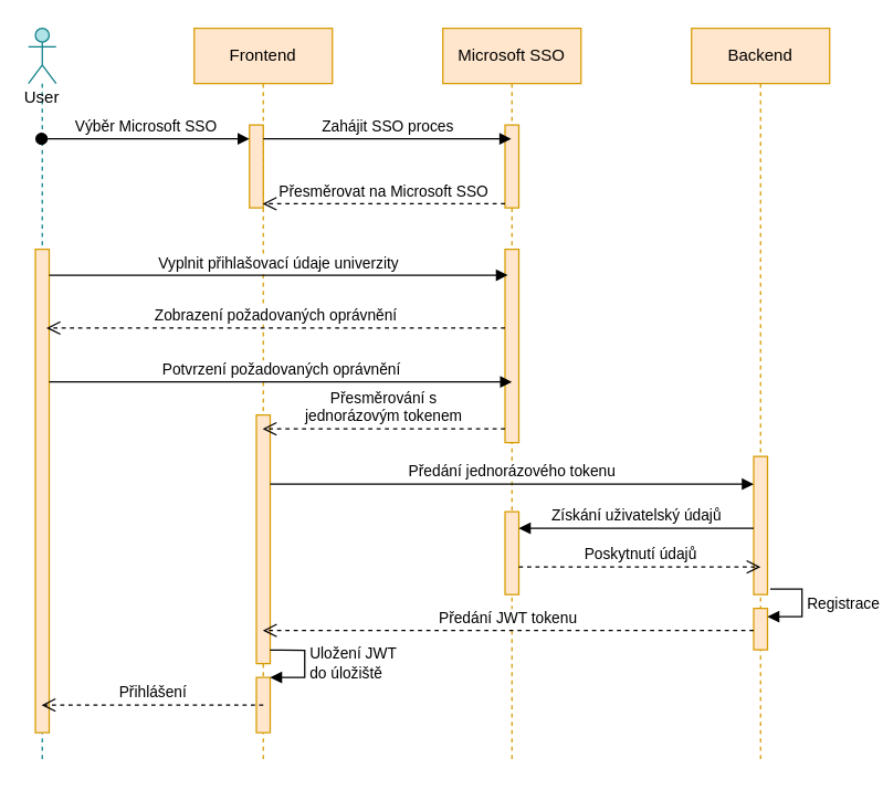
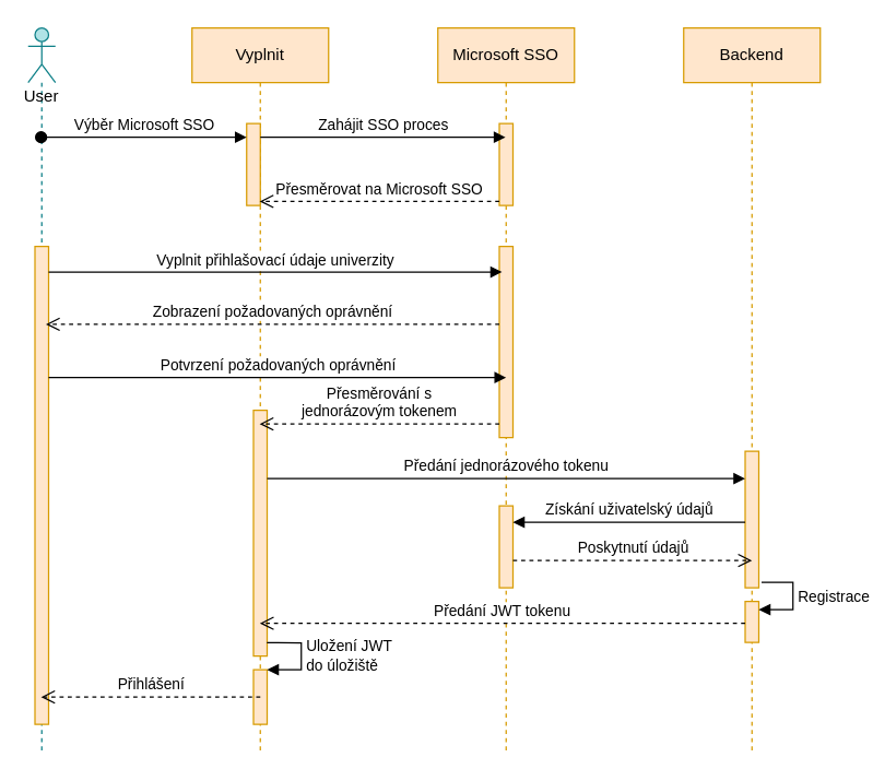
  <mxCell id="0" />
  <mxCell id="1" parent="0" />
  <mxCell id="2" value="User&lt;br&gt;" style="shape=umlLifeline;participant=umlActor;perimeter=lifelinePerimeter;whiteSpace=wrap;html=1;container=1;collapsible=0;recursiveResize=0;verticalAlign=top;spacingTop=36;outlineConnect=0;fillColor=#b0e3e6;strokeColor=#0e8088;" vertex="1" parent="1"><mxGeometry x="20" y="20" width="20" height="530" as="geometry" /></mxCell>
  <mxCell id="3" value="" style="html=1;points=[];perimeter=orthogonalPerimeter;fillColor=#ffe6cc;strokeColor=#d79b00;" vertex="1" parent="2"><mxGeometry x="5" y="160" width="10" height="350" as="geometry" /></mxCell>
- <mxCell id="4" value="Frontend" style="shape=umlLifeline;perimeter=lifelinePerimeter;whiteSpace=wrap;html=1;container=1;collapsible=0;recursiveResize=0;outlineConnect=0;fillColor=#ffe6cc;strokeColor=#d79b00;" vertex="1" parent="1"><mxGeometry x="140" y="20" width="100" height="530" as="geometry" /></mxCell>
+ <mxCell id="4" value="Vyplnit" style="shape=umlLifeline;perimeter=lifelinePerimeter;whiteSpace=wrap;html=1;container=1;collapsible=0;recursiveResize=0;outlineConnect=0;fillColor=#ffe6cc;strokeColor=#d79b00;" vertex="1" parent="1"><mxGeometry x="140" y="20" width="100" height="530" as="geometry" /></mxCell>
  <mxCell id="5" value="" style="html=1;points=[];perimeter=orthogonalPerimeter;fillColor=#ffe6cc;strokeColor=#d79b00;" vertex="1" parent="4"><mxGeometry x="40" y="70" width="10" height="60" as="geometry" /></mxCell>
  <mxCell id="6" value="" style="html=1;points=[];perimeter=orthogonalPerimeter;fillColor=#ffe6cc;strokeColor=#d79b00;" vertex="1" parent="4"><mxGeometry x="45" y="280" width="10" height="180" as="geometry" /></mxCell>
  <mxCell id="7" value="" style="html=1;points=[];perimeter=orthogonalPerimeter;fillColor=#ffe6cc;strokeColor=#d79b00;" vertex="1" parent="4"><mxGeometry x="45" y="470" width="10" height="40" as="geometry" /></mxCell>
  <mxCell id="8" value="Uložení JWT&lt;br&gt;do úložiště" style="edgeStyle=orthogonalEdgeStyle;html=1;align=left;spacingLeft=2;endArrow=block;rounded=0;entryX=1;entryY=0;exitX=0.983;exitY=0.946;exitDx=0;exitDy=0;exitPerimeter=0;" edge="1" target="7" parent="4" source="6"><mxGeometry relative="1" as="geometry"><mxPoint x="60" y="450" as="sourcePoint" /><Array as="points"><mxPoint x="80" y="450" /><mxPoint x="80" y="470" /></Array></mxGeometry></mxCell>
  <mxCell id="9" value="Microsoft SSO" style="shape=umlLifeline;perimeter=lifelinePerimeter;whiteSpace=wrap;html=1;container=1;collapsible=0;recursiveResize=0;outlineConnect=0;fillColor=#ffe6cc;strokeColor=#d79b00;" vertex="1" parent="1"><mxGeometry x="320" y="20" width="100" height="530" as="geometry" /></mxCell>
  <mxCell id="10" value="" style="html=1;points=[];perimeter=orthogonalPerimeter;fillColor=#ffe6cc;strokeColor=#d79b00;" vertex="1" parent="9"><mxGeometry x="45" y="70" width="10" height="60" as="geometry" /></mxCell>
  <mxCell id="11" value="" style="html=1;points=[];perimeter=orthogonalPerimeter;fillColor=#ffe6cc;strokeColor=#d79b00;" vertex="1" parent="9"><mxGeometry x="45" y="160" width="10" height="140" as="geometry" /></mxCell>
  <mxCell id="12" value="Přesměrování s&lt;br&gt;jednorázovým tokenem" style="html=1;verticalAlign=bottom;endArrow=open;dashed=1;endSize=8;rounded=0;" edge="1" parent="9" target="4"><mxGeometry relative="1" as="geometry"><mxPoint x="45" y="290" as="sourcePoint" /><mxPoint x="-35" y="290" as="targetPoint" /></mxGeometry></mxCell>
  <mxCell id="13" value="" style="html=1;points=[];perimeter=orthogonalPerimeter;fillColor=#ffe6cc;strokeColor=#d79b00;" vertex="1" parent="9"><mxGeometry x="45" y="350" width="10" height="60" as="geometry" /></mxCell>
  <mxCell id="14" value="Backend" style="shape=umlLifeline;perimeter=lifelinePerimeter;whiteSpace=wrap;html=1;container=1;collapsible=0;recursiveResize=0;outlineConnect=0;fillColor=#ffe6cc;strokeColor=#d79b00;" vertex="1" parent="1"><mxGeometry x="500" y="20" width="100" height="530" as="geometry" /></mxCell>
  <mxCell id="15" value="" style="html=1;points=[];perimeter=orthogonalPerimeter;fillColor=#ffe6cc;strokeColor=#d79b00;" vertex="1" parent="14"><mxGeometry x="45" y="310" width="10" height="100" as="geometry" /></mxCell>
  <mxCell id="16" value="" style="html=1;points=[];perimeter=orthogonalPerimeter;fillColor=#ffe6cc;strokeColor=#d79b00;" vertex="1" parent="14"><mxGeometry x="45" y="420" width="10" height="30" as="geometry" /></mxCell>
  <mxCell id="17" value="Registrace" style="edgeStyle=orthogonalEdgeStyle;html=1;align=left;spacingLeft=2;endArrow=block;rounded=0;entryX=1;entryY=0;" edge="1" parent="14"><mxGeometry relative="1" as="geometry"><mxPoint x="57" y="406" as="sourcePoint" /><Array as="points"><mxPoint x="80" y="406" /></Array><mxPoint x="55" y="426" as="targetPoint" /></mxGeometry></mxCell>
  <mxCell id="18" value="Předání JWT tokenu" style="html=1;verticalAlign=bottom;endArrow=open;dashed=1;endSize=8;rounded=0;" edge="1" parent="14"><mxGeometry relative="1" as="geometry"><mxPoint x="45" y="436" as="sourcePoint" /><mxPoint x="-310.333" y="436" as="targetPoint" /></mxGeometry></mxCell>
  <mxCell id="19" value="Výběr Microsoft SSO" style="html=1;verticalAlign=bottom;startArrow=oval;endArrow=block;startSize=8;rounded=0;" edge="1" target="5" parent="1" source="2"><mxGeometry relative="1" as="geometry"><mxPoint x="29.5" y="120" as="sourcePoint" /><Array as="points"><mxPoint x="70" y="100" /></Array></mxGeometry></mxCell>
  <mxCell id="20" value="Zahájit SSO proces" style="html=1;verticalAlign=bottom;endArrow=block;rounded=0;" edge="1" target="9" parent="1" source="5"><mxGeometry relative="1" as="geometry"><mxPoint x="245" y="90" as="sourcePoint" /><Array as="points"><mxPoint x="230" y="100" /></Array></mxGeometry></mxCell>
  <mxCell id="21" value="Zobrazení požadovaných oprávnění" style="html=1;verticalAlign=bottom;endArrow=open;dashed=1;endSize=8;rounded=0;" edge="1" parent="1"><mxGeometry relative="1" as="geometry"><mxPoint x="365" y="237" as="sourcePoint" /><mxPoint x="33" y="237" as="targetPoint" /></mxGeometry></mxCell>
  <mxCell id="22" value="Přesměrovat na Microsoft SSO" style="html=1;verticalAlign=bottom;endArrow=open;dashed=1;endSize=8;exitX=0;exitY=0.95;rounded=0;" edge="1" source="10" parent="1" target="4"><mxGeometry relative="1" as="geometry"><mxPoint x="180" y="150" as="targetPoint" /><Array as="points" /></mxGeometry></mxCell>
  <mxCell id="23" value="Vyplnit přihlašovací údaje univerzity" style="html=1;verticalAlign=bottom;endArrow=block;rounded=0;" edge="1" parent="1" source="3"><mxGeometry width="80" relative="1" as="geometry"><mxPoint x="36.5" y="198.72" as="sourcePoint" /><mxPoint x="367" y="198.72" as="targetPoint" /></mxGeometry></mxCell>
  <mxCell id="24" value="Potvrzení požadovaných oprávnění" style="html=1;verticalAlign=bottom;endArrow=block;rounded=0;" edge="1" parent="1" source="3"><mxGeometry width="80" relative="1" as="geometry"><mxPoint x="40" y="276" as="sourcePoint" /><mxPoint x="370" y="276" as="targetPoint" /><Array as="points"><mxPoint x="250" y="276" /></Array></mxGeometry></mxCell>
  <mxCell id="25" value="Předání jednorázového tokenu" style="html=1;verticalAlign=bottom;endArrow=block;rounded=0;" edge="1" parent="1"><mxGeometry width="80" relative="1" as="geometry"><mxPoint x="195" y="350" as="sourcePoint" /><mxPoint x="545" y="350" as="targetPoint" /></mxGeometry></mxCell>
  <mxCell id="26" value="Získání uživatelský údajů" style="html=1;verticalAlign=bottom;endArrow=block;entryX=1;entryY=0;rounded=0;" edge="1" parent="1"><mxGeometry relative="1" as="geometry"><mxPoint x="545" y="382" as="sourcePoint" /><mxPoint x="375" y="382" as="targetPoint" /></mxGeometry></mxCell>
  <mxCell id="27" value="Poskytnutí údajů" style="html=1;verticalAlign=bottom;endArrow=open;dashed=1;endSize=8;exitX=1;exitY=0.95;rounded=0;entryX=0.5;entryY=0.77;entryDx=0;entryDy=0;entryPerimeter=0;" edge="1" parent="1"><mxGeometry relative="1" as="geometry"><mxPoint x="550" y="410" as="targetPoint" /><mxPoint x="375" y="410" as="sourcePoint" /></mxGeometry></mxCell>
  <mxCell id="28" value="Přihlášení" style="html=1;verticalAlign=bottom;endArrow=open;dashed=1;endSize=8;rounded=0;" edge="1" parent="1" target="2"><mxGeometry relative="1" as="geometry"><mxPoint x="190" y="510" as="sourcePoint" /><mxPoint x="110" y="510" as="targetPoint" /></mxGeometry></mxCell>
